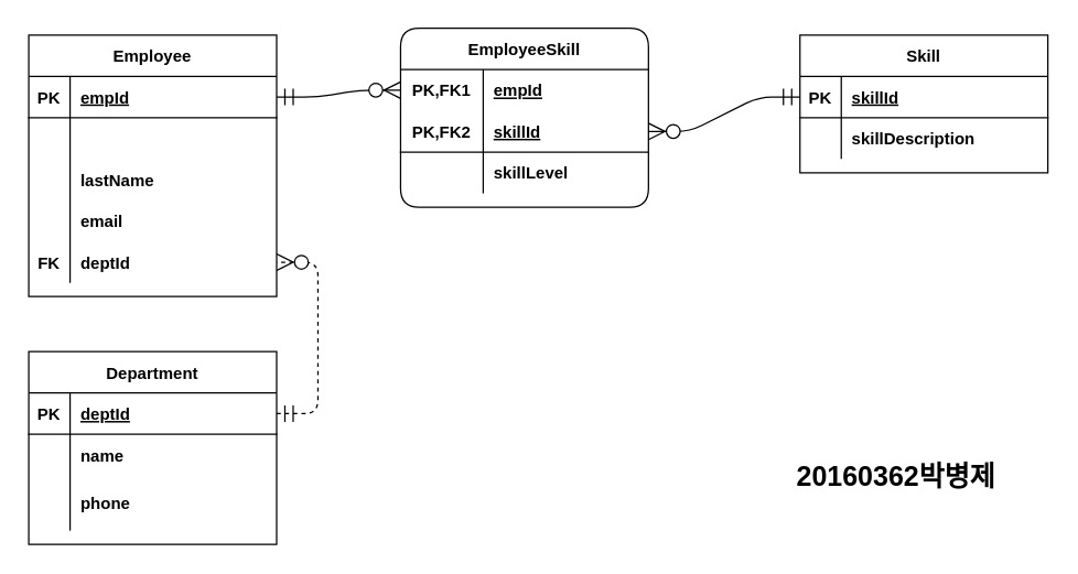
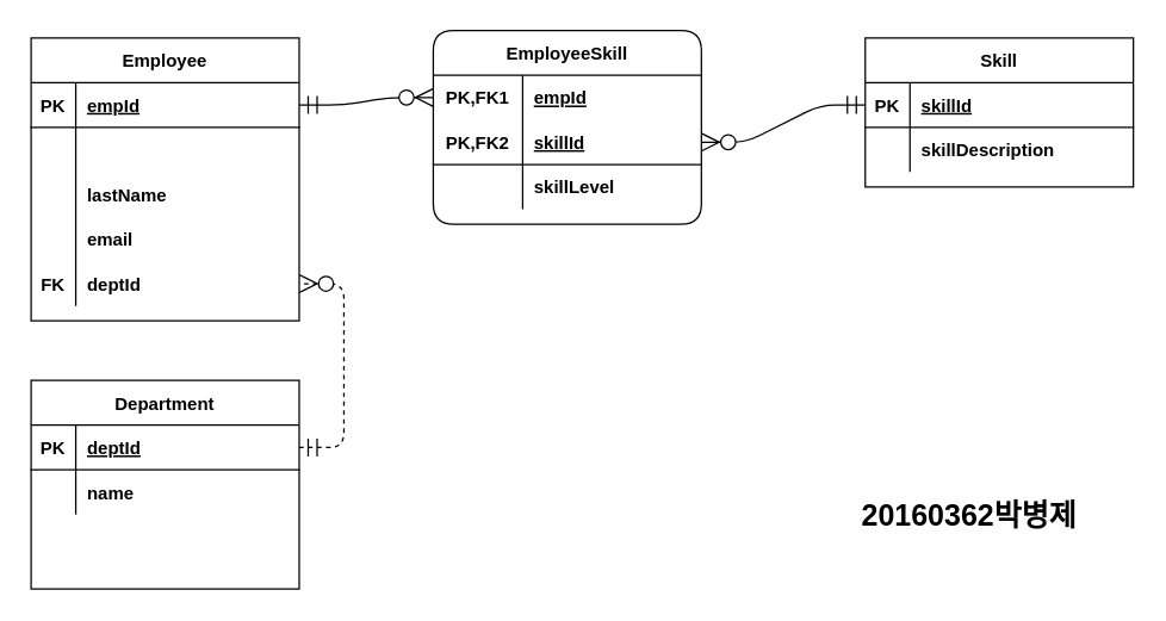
  <mxCell id="0" />
  <mxCell id="1" parent="0" />
  <mxCell id="2" value="Employee" style="shape=table;startSize=30;container=1;collapsible=1;childLayout=tableLayout;fixedRows=1;rowLines=0;fontStyle=1;align=center;resizeLast=1;" parent="1" vertex="1"><mxGeometry x="20" y="25" width="180" height="190" as="geometry" /></mxCell>
  <mxCell id="3" value="" style="shape=partialRectangle;collapsible=0;dropTarget=0;pointerEvents=0;fillColor=none;top=0;left=0;bottom=1;right=0;points=[[0,0.5],[1,0.5]];portConstraint=eastwest;" parent="2" vertex="1"><mxGeometry y="30" width="180" height="30" as="geometry" /></mxCell>
  <mxCell id="4" value="PK" style="shape=partialRectangle;connectable=0;fillColor=none;top=0;left=0;bottom=0;right=0;fontStyle=1;overflow=hidden;" parent="3" vertex="1"><mxGeometry width="30" height="30" as="geometry" /></mxCell>
  <mxCell id="5" value="empId" style="shape=partialRectangle;connectable=0;fillColor=none;top=0;left=0;bottom=0;right=0;align=left;spacingLeft=6;fontStyle=5;overflow=hidden;" parent="3" vertex="1"><mxGeometry x="30" width="150" height="30" as="geometry" /></mxCell>
  <mxCell id="6" value="" style="shape=partialRectangle;collapsible=0;dropTarget=0;pointerEvents=0;fillColor=none;top=0;left=0;bottom=0;right=0;points=[[0,0.5],[1,0.5]];portConstraint=eastwest;" parent="2" vertex="1"><mxGeometry y="60" width="180" height="30" as="geometry" /></mxCell>
  <mxCell id="7" value="" style="shape=partialRectangle;connectable=0;fillColor=none;top=0;left=0;bottom=0;right=0;editable=1;overflow=hidden;" parent="6" vertex="1"><mxGeometry width="30" height="30" as="geometry" /></mxCell>
  <mxCell id="8" value="" style="shape=partialRectangle;collapsible=0;dropTarget=0;pointerEvents=0;fillColor=none;top=0;left=0;bottom=0;right=0;points=[[0,0.5],[1,0.5]];portConstraint=eastwest;" parent="2" vertex="1"><mxGeometry y="90" width="180" height="30" as="geometry" /></mxCell>
  <mxCell id="9" value="" style="shape=partialRectangle;connectable=0;fillColor=none;top=0;left=0;bottom=0;right=0;editable=1;overflow=hidden;" parent="8" vertex="1"><mxGeometry width="30" height="30" as="geometry" /></mxCell>
  <mxCell id="10" value="lastName" style="shape=partialRectangle;connectable=0;fillColor=none;top=0;left=0;bottom=0;right=0;align=left;spacingLeft=6;overflow=hidden;fontStyle=1" parent="8" vertex="1"><mxGeometry x="30" width="150" height="30" as="geometry" /></mxCell>
  <mxCell id="11" value="" style="shape=partialRectangle;collapsible=0;dropTarget=0;pointerEvents=0;fillColor=none;top=0;left=0;bottom=0;right=0;points=[[0,0.5],[1,0.5]];portConstraint=eastwest;" parent="2" vertex="1"><mxGeometry y="120" width="180" height="30" as="geometry" /></mxCell>
  <mxCell id="12" value="" style="shape=partialRectangle;connectable=0;fillColor=none;top=0;left=0;bottom=0;right=0;editable=1;overflow=hidden;" parent="11" vertex="1"><mxGeometry width="30" height="30" as="geometry" /></mxCell>
  <mxCell id="13" value="email" style="shape=partialRectangle;connectable=0;fillColor=none;top=0;left=0;bottom=0;right=0;align=left;spacingLeft=6;overflow=hidden;fontStyle=1" parent="11" vertex="1"><mxGeometry x="30" width="150" height="30" as="geometry" /></mxCell>
  <mxCell id="14" value="" style="shape=partialRectangle;collapsible=0;dropTarget=0;pointerEvents=0;fillColor=none;top=0;left=0;bottom=0;right=0;points=[[0,0.5],[1,0.5]];portConstraint=eastwest;" parent="2" vertex="1"><mxGeometry y="150" width="180" height="30" as="geometry" /></mxCell>
  <mxCell id="15" value="FK" style="shape=partialRectangle;connectable=0;fillColor=none;top=0;left=0;bottom=0;right=0;editable=1;overflow=hidden;fontStyle=1" parent="14" vertex="1"><mxGeometry width="30" height="30" as="geometry" /></mxCell>
  <mxCell id="16" value="deptId" style="shape=partialRectangle;connectable=0;fillColor=none;top=0;left=0;bottom=0;right=0;align=left;spacingLeft=6;overflow=hidden;fontStyle=1" parent="14" vertex="1"><mxGeometry x="30" width="150" height="30" as="geometry" /></mxCell>
  <mxCell id="17" value="Department" style="shape=table;startSize=30;container=1;collapsible=1;childLayout=tableLayout;fixedRows=1;rowLines=0;fontStyle=1;align=center;resizeLast=1;" parent="1" vertex="1"><mxGeometry x="20" y="255" width="180" height="140" as="geometry" /></mxCell>
  <mxCell id="18" value="" style="shape=partialRectangle;collapsible=0;dropTarget=0;pointerEvents=0;fillColor=none;top=0;left=0;bottom=1;right=0;points=[[0,0.5],[1,0.5]];portConstraint=eastwest;" parent="17" vertex="1"><mxGeometry y="30" width="180" height="30" as="geometry" /></mxCell>
  <mxCell id="19" value="PK" style="shape=partialRectangle;connectable=0;fillColor=none;top=0;left=0;bottom=0;right=0;fontStyle=1;overflow=hidden;" parent="18" vertex="1"><mxGeometry width="30" height="30" as="geometry" /></mxCell>
  <mxCell id="20" value="deptId" style="shape=partialRectangle;connectable=0;fillColor=none;top=0;left=0;bottom=0;right=0;align=left;spacingLeft=6;fontStyle=5;overflow=hidden;" parent="18" vertex="1"><mxGeometry x="30" width="150" height="30" as="geometry" /></mxCell>
  <mxCell id="21" value="" style="shape=partialRectangle;collapsible=0;dropTarget=0;pointerEvents=0;fillColor=none;top=0;left=0;bottom=0;right=0;points=[[0,0.5],[1,0.5]];portConstraint=eastwest;" parent="17" vertex="1"><mxGeometry y="60" width="180" height="30" as="geometry" /></mxCell>
  <mxCell id="22" value="" style="shape=partialRectangle;connectable=0;fillColor=none;top=0;left=0;bottom=0;right=0;editable=1;overflow=hidden;" parent="21" vertex="1"><mxGeometry width="30" height="30" as="geometry" /></mxCell>
  <mxCell id="23" value="name" style="shape=partialRectangle;connectable=0;fillColor=none;top=0;left=0;bottom=0;right=0;align=left;spacingLeft=6;overflow=hidden;fontStyle=1" parent="21" vertex="1"><mxGeometry x="30" width="150" height="30" as="geometry" /></mxCell>
  <mxCell id="24" value="" style="shape=partialRectangle;collapsible=0;dropTarget=0;pointerEvents=0;fillColor=none;top=0;left=0;bottom=0;right=0;points=[[0,0.5],[1,0.5]];portConstraint=eastwest;" parent="17" vertex="1"><mxGeometry y="90" width="180" height="40" as="geometry" /></mxCell>
  <mxCell id="25" value="" style="shape=partialRectangle;connectable=0;fillColor=none;top=0;left=0;bottom=0;right=0;editable=1;overflow=hidden;" parent="24" vertex="1"><mxGeometry width="30" height="40" as="geometry" /></mxCell>
- <mxCell id="26" value="phone" style="shape=partialRectangle;connectable=0;fillColor=none;top=0;left=0;bottom=0;right=0;align=left;spacingLeft=6;overflow=hidden;fontStyle=1" parent="24" vertex="1"><mxGeometry x="30" width="150" height="40" as="geometry" /></mxCell>
  <mxCell id="27" value="EmployeeSkill" style="shape=table;startSize=30;container=1;collapsible=1;childLayout=tableLayout;fixedRows=1;rowLines=0;fontStyle=1;align=center;resizeLast=1;rounded=1;" parent="1" vertex="1"><mxGeometry x="290" y="20" width="180" height="130" as="geometry" /></mxCell>
  <mxCell id="28" value="" style="shape=partialRectangle;collapsible=0;dropTarget=0;pointerEvents=0;fillColor=none;top=0;left=0;bottom=0;right=0;points=[[0,0.5],[1,0.5]];portConstraint=eastwest;" parent="27" vertex="1"><mxGeometry y="30" width="180" height="30" as="geometry" /></mxCell>
  <mxCell id="29" value="PK,FK1" style="shape=partialRectangle;connectable=0;fillColor=none;top=0;left=0;bottom=0;right=0;fontStyle=1;overflow=hidden;" parent="28" vertex="1"><mxGeometry width="60" height="30" as="geometry" /></mxCell>
  <mxCell id="30" value="empId" style="shape=partialRectangle;connectable=0;fillColor=none;top=0;left=0;bottom=0;right=0;align=left;spacingLeft=6;fontStyle=5;overflow=hidden;" parent="28" vertex="1"><mxGeometry x="60" width="120" height="30" as="geometry" /></mxCell>
  <mxCell id="31" value="" style="shape=partialRectangle;collapsible=0;dropTarget=0;pointerEvents=0;fillColor=none;top=0;left=0;bottom=1;right=0;points=[[0,0.5],[1,0.5]];portConstraint=eastwest;" parent="27" vertex="1"><mxGeometry y="60" width="180" height="30" as="geometry" /></mxCell>
  <mxCell id="32" value="PK,FK2" style="shape=partialRectangle;connectable=0;fillColor=none;top=0;left=0;bottom=0;right=0;fontStyle=1;overflow=hidden;" parent="31" vertex="1"><mxGeometry width="60" height="30" as="geometry" /></mxCell>
  <mxCell id="33" value="skillId" style="shape=partialRectangle;connectable=0;fillColor=none;top=0;left=0;bottom=0;right=0;align=left;spacingLeft=6;fontStyle=5;overflow=hidden;" parent="31" vertex="1"><mxGeometry x="60" width="120" height="30" as="geometry" /></mxCell>
  <mxCell id="34" value="" style="shape=partialRectangle;collapsible=0;dropTarget=0;pointerEvents=0;fillColor=none;top=0;left=0;bottom=0;right=0;points=[[0,0.5],[1,0.5]];portConstraint=eastwest;" parent="27" vertex="1"><mxGeometry y="90" width="180" height="30" as="geometry" /></mxCell>
  <mxCell id="35" value="" style="shape=partialRectangle;connectable=0;fillColor=none;top=0;left=0;bottom=0;right=0;editable=1;overflow=hidden;" parent="34" vertex="1"><mxGeometry width="60" height="30" as="geometry" /></mxCell>
  <mxCell id="36" value="skillLevel" style="shape=partialRectangle;connectable=0;fillColor=none;top=0;left=0;bottom=0;right=0;align=left;spacingLeft=6;overflow=hidden;fontStyle=1" parent="34" vertex="1"><mxGeometry x="60" width="120" height="30" as="geometry" /></mxCell>
  <mxCell id="37" value="Skill" style="shape=table;startSize=30;container=1;collapsible=1;childLayout=tableLayout;fixedRows=1;rowLines=0;fontStyle=1;align=center;resizeLast=1;" parent="1" vertex="1"><mxGeometry x="580" y="25" width="180" height="100" as="geometry" /></mxCell>
  <mxCell id="38" value="" style="shape=partialRectangle;collapsible=0;dropTarget=0;pointerEvents=0;fillColor=none;top=0;left=0;bottom=1;right=0;points=[[0,0.5],[1,0.5]];portConstraint=eastwest;" parent="37" vertex="1"><mxGeometry y="30" width="180" height="30" as="geometry" /></mxCell>
  <mxCell id="39" value="PK" style="shape=partialRectangle;connectable=0;fillColor=none;top=0;left=0;bottom=0;right=0;fontStyle=1;overflow=hidden;" parent="38" vertex="1"><mxGeometry width="30" height="30" as="geometry" /></mxCell>
  <mxCell id="40" value="skillId" style="shape=partialRectangle;connectable=0;fillColor=none;top=0;left=0;bottom=0;right=0;align=left;spacingLeft=6;fontStyle=5;overflow=hidden;" parent="38" vertex="1"><mxGeometry x="30" width="150" height="30" as="geometry" /></mxCell>
  <mxCell id="41" value="" style="shape=partialRectangle;collapsible=0;dropTarget=0;pointerEvents=0;fillColor=none;top=0;left=0;bottom=0;right=0;points=[[0,0.5],[1,0.5]];portConstraint=eastwest;" parent="37" vertex="1"><mxGeometry y="60" width="180" height="30" as="geometry" /></mxCell>
  <mxCell id="42" value="" style="shape=partialRectangle;connectable=0;fillColor=none;top=0;left=0;bottom=0;right=0;editable=1;overflow=hidden;" parent="41" vertex="1"><mxGeometry width="30" height="30" as="geometry" /></mxCell>
  <mxCell id="43" value="skillDescription" style="shape=partialRectangle;connectable=0;fillColor=none;top=0;left=0;bottom=0;right=0;align=left;spacingLeft=6;overflow=hidden;fontStyle=1" parent="41" vertex="1"><mxGeometry x="30" width="150" height="30" as="geometry" /></mxCell>
  <mxCell id="44" value="" style="edgeStyle=entityRelationEdgeStyle;fontSize=12;html=1;endArrow=ERzeroToMany;startArrow=ERmandOne;endSize=10;startSize=10;dashed=1;" parent="1" source="18" target="14" edge="1"><mxGeometry width="100" height="100" relative="1" as="geometry"><mxPoint x="260" y="315" as="sourcePoint" /><mxPoint x="360" y="215" as="targetPoint" /></mxGeometry></mxCell>
  <mxCell id="45" value="" style="edgeStyle=entityRelationEdgeStyle;fontSize=12;html=1;endArrow=ERzeroToMany;startArrow=ERmandOne;endSize=10;startSize=10;exitX=0;exitY=0.5;exitDx=0;exitDy=0;entryX=1;entryY=0.5;entryDx=0;entryDy=0;" parent="1" source="38" target="31" edge="1"><mxGeometry width="100" height="100" relative="1" as="geometry"><mxPoint x="460" y="365" as="sourcePoint" /><mxPoint x="460" y="255" as="targetPoint" /></mxGeometry></mxCell>
  <mxCell id="46" value="" style="edgeStyle=entityRelationEdgeStyle;fontSize=12;html=1;endArrow=ERzeroToMany;startArrow=ERmandOne;endSize=10;startSize=10;exitX=1;exitY=0.5;exitDx=0;exitDy=0;entryX=0;entryY=0.5;entryDx=0;entryDy=0;" parent="1" source="3" target="28" edge="1"><mxGeometry width="100" height="100" relative="1" as="geometry"><mxPoint x="360" y="365" as="sourcePoint" /><mxPoint x="360" y="255" as="targetPoint" /></mxGeometry></mxCell>
  <mxCell id="47" value="&lt;b&gt;&lt;font style=&quot;font-size: 20px&quot;&gt;20160362박병제&lt;/font&gt;&lt;/b&gt;" style="text;html=1;strokeColor=none;fillColor=none;align=center;verticalAlign=middle;whiteSpace=wrap;rounded=0;" vertex="1" parent="1"><mxGeometry x="560" y="305" width="180" height="80" as="geometry" /></mxCell>
